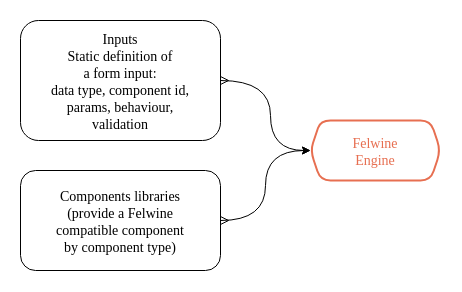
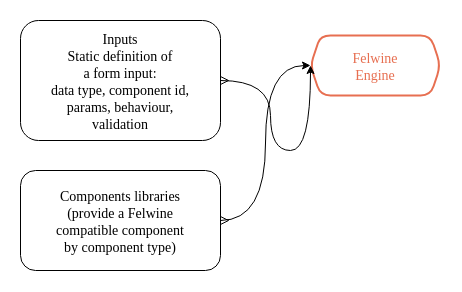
  <mxCell id="0" />
  <mxCell id="1" parent="0" />
  <mxCell id="2" value="Inputs &#10;Static definition of &#10;a form input:&#10;data type, component id, &#10;params, behaviour, &#10;validation" style="rounded=1;fontFamily=Space Grotesk;fontSize=14;align=center;" vertex="1" parent="1"><mxGeometry x="20" y="20" width="200" height="120" as="geometry" /></mxCell>
- <mxCell id="3" value="Felwine&#10;Engine" style="shape=hexagon;perimeter=hexagonPerimeter2;fixedSize=1;rounded=1;size=10;fontFamily=Space Grotesk;fontStyle=0;strokeColor=#e76f51;strokeWidth=2;fontColor=#E76F51;fontSize=14;" vertex="1" parent="1"><mxGeometry x="310" y="120" width="130" height="60" as="geometry" /></mxCell>
+ <mxCell id="3" value="Felwine&#10;Engine" style="shape=hexagon;perimeter=hexagonPerimeter2;fixedSize=1;rounded=1;size=10;fontFamily=Space Grotesk;fontStyle=0;strokeColor=#e76f51;strokeWidth=2;fontColor=#E76F51;fontSize=14;" vertex="1" parent="1"><mxGeometry x="310" y="35" width="130" height="60" as="geometry" /></mxCell>
  <mxCell id="4" style="edgeStyle=orthogonalEdgeStyle;rounded=0;orthogonalLoop=1;jettySize=auto;html=1;entryX=0;entryY=0.5;entryDx=0;entryDy=0;startArrow=ERmany;startFill=0;curved=1;exitX=1;exitY=0.5;exitDx=0;exitDy=0;" edge="1" parent="1" source="2" target="3"><mxGeometry relative="1" as="geometry"><mxPoint x="-30" y="20" as="sourcePoint" /><Array as="points"><mxPoint x="270" y="80" /><mxPoint x="270" y="150" /></Array></mxGeometry></mxCell>
  <mxCell id="5" style="edgeStyle=orthogonalEdgeStyle;rounded=0;orthogonalLoop=1;jettySize=auto;html=1;entryX=0;entryY=0.5;entryDx=0;entryDy=0;curved=1;startArrow=ERmany;startFill=0;" edge="1" parent="1" source="6" target="3"><mxGeometry relative="1" as="geometry" /></mxCell>
  <mxCell id="6" value="Components libraries&#10;(provide a Felwine &#10;compatible component &#10;by component type)" style="rounded=1;fontFamily=Space Grotesk;fontSize=14;align=center;" vertex="1" parent="1"><mxGeometry x="20" y="170" width="200" height="100" as="geometry" /></mxCell>
